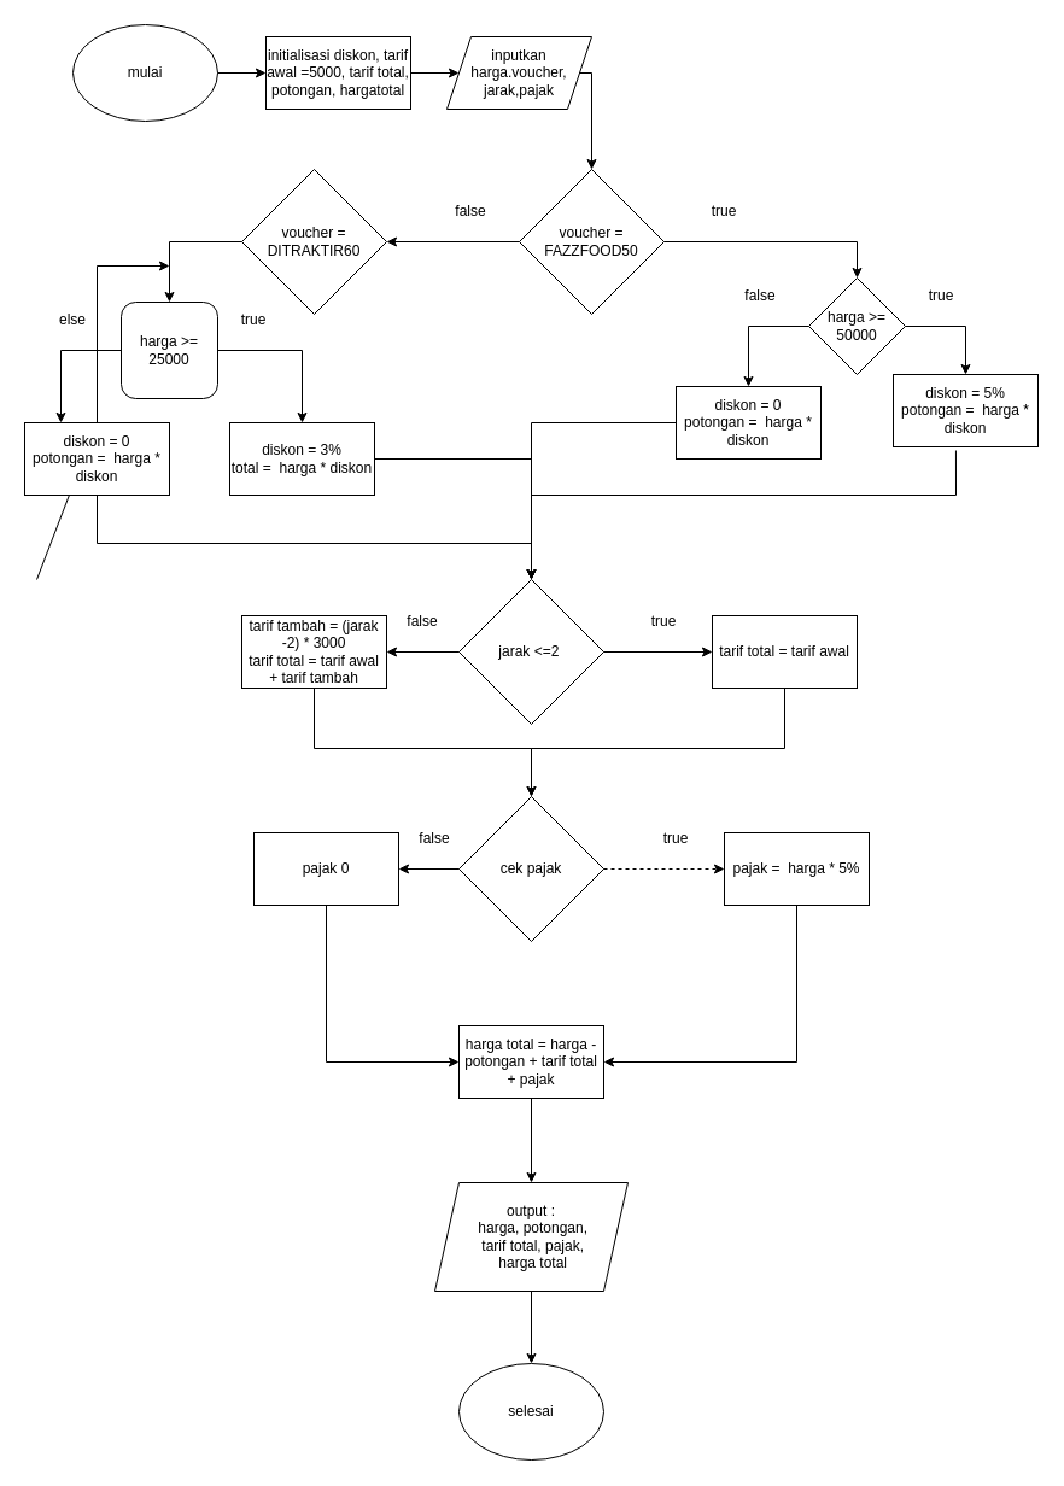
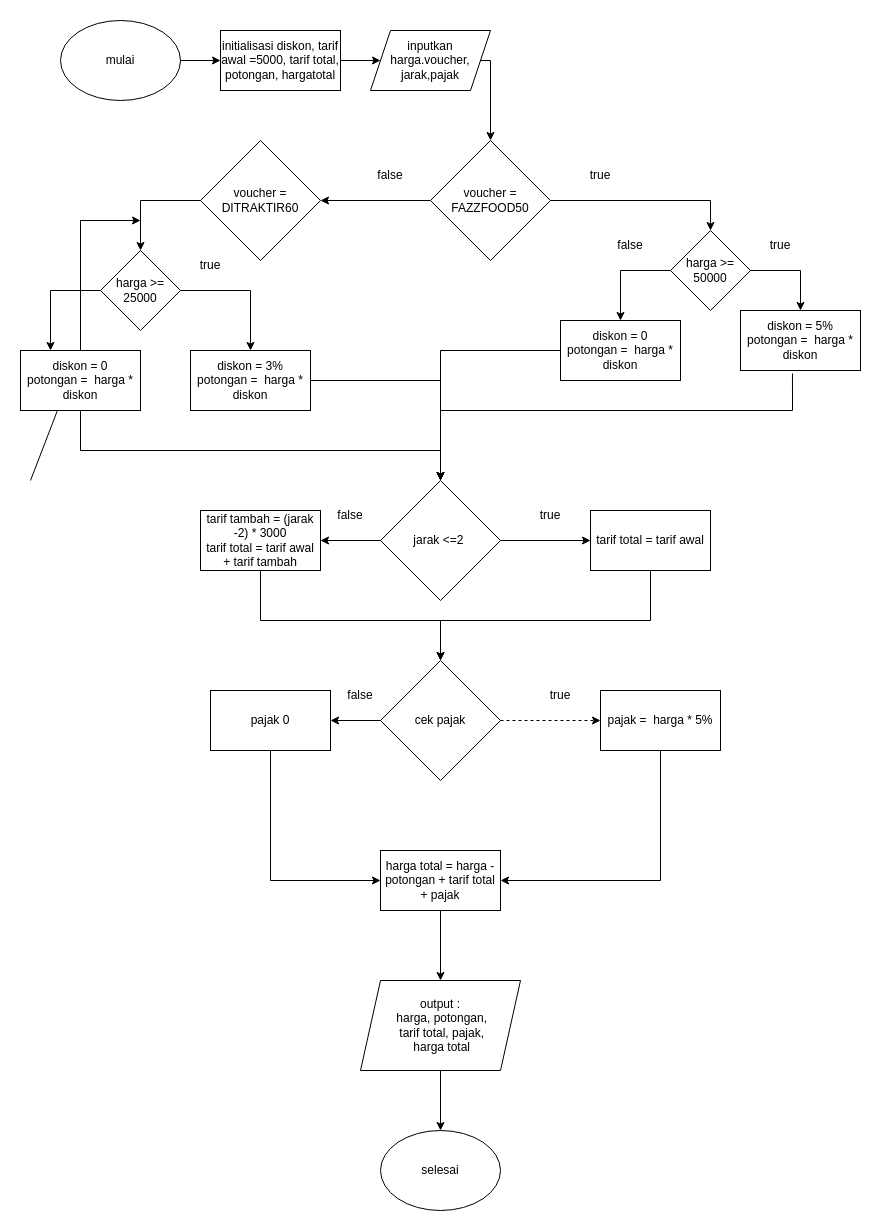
  <mxCell id="0" />
  <mxCell id="1" parent="0" />
  <mxCell id="2" value="" style="endArrow=classic;html=1;rounded=0;exitX=0.07;exitY=0.455;exitDx=0;exitDy=0;exitPerimeter=0;entryX=0;entryY=0.5;entryDx=0;entryDy=0;" parent="1" edge="1"><mxGeometry width="50" height="50" relative="1" as="geometry"><mxPoint x="30" y="480" as="sourcePoint" /><mxPoint x="140" y="220" as="targetPoint" /><Array as="points"><mxPoint x="80" y="350" /><mxPoint x="80" y="220" /></Array></mxGeometry></mxCell>
  <mxCell id="3" value="mulai" style="ellipse;whiteSpace=wrap;html=1;" vertex="1" parent="1"><mxGeometry x="60" y="20" width="120" height="80" as="geometry" /></mxCell>
  <mxCell id="4" value="inputkan harga.voucher, jarak,pajak" style="shape=parallelogram;perimeter=parallelogramPerimeter;whiteSpace=wrap;html=1;fixedSize=1;" vertex="1" parent="1"><mxGeometry x="370" y="30" width="120" height="60" as="geometry" /></mxCell>
  <mxCell id="5" value="voucher = FAZZFOOD50" style="rhombus;whiteSpace=wrap;html=1;" vertex="1" parent="1"><mxGeometry x="430" y="140" width="120" height="120" as="geometry" /></mxCell>
  <mxCell id="6" value="voucher = DITRAKTIR60" style="rhombus;whiteSpace=wrap;html=1;" vertex="1" parent="1"><mxGeometry x="200" y="140" width="120" height="120" as="geometry" /></mxCell>
  <mxCell id="7" value="" style="endArrow=classic;html=1;rounded=0;exitX=1;exitY=0.5;exitDx=0;exitDy=0;entryX=0.5;entryY=0;entryDx=0;entryDy=0;" edge="1" parent="1" source="4" target="5"><mxGeometry width="50" height="50" relative="1" as="geometry"><mxPoint x="300" y="360" as="sourcePoint" /><mxPoint x="490" y="130" as="targetPoint" /><Array as="points"><mxPoint x="490" y="60" /></Array></mxGeometry></mxCell>
  <mxCell id="8" value="" style="endArrow=classic;html=1;rounded=0;exitX=0;exitY=0.5;exitDx=0;exitDy=0;" edge="1" parent="1" source="5" target="6"><mxGeometry width="50" height="50" relative="1" as="geometry"><mxPoint x="250" y="350" as="sourcePoint" /><mxPoint x="300" y="300" as="targetPoint" /></mxGeometry></mxCell>
  <mxCell id="9" value="false" style="text;html=1;strokeColor=none;fillColor=none;align=center;verticalAlign=middle;whiteSpace=wrap;rounded=0;" vertex="1" parent="1"><mxGeometry x="360" y="160" width="60" height="30" as="geometry" /></mxCell>
  <mxCell id="10" value="harga &amp;gt;= 50000" style="rhombus;whiteSpace=wrap;html=1;" vertex="1" parent="1"><mxGeometry x="670" y="230" width="80" height="80" as="geometry" /></mxCell>
  <mxCell id="11" value="" style="endArrow=classic;html=1;rounded=0;exitX=1;exitY=0.5;exitDx=0;exitDy=0;entryX=0.5;entryY=0;entryDx=0;entryDy=0;" edge="1" parent="1" source="5" target="10"><mxGeometry width="50" height="50" relative="1" as="geometry"><mxPoint x="360" y="390" as="sourcePoint" /><mxPoint x="580" y="310" as="targetPoint" /><Array as="points"><mxPoint x="710" y="200" /></Array></mxGeometry></mxCell>
  <mxCell id="12" value="false" style="text;html=1;strokeColor=none;fillColor=none;align=center;verticalAlign=middle;whiteSpace=wrap;rounded=0;" vertex="1" parent="1"><mxGeometry x="600" y="230" width="60" height="30" as="geometry" /></mxCell>
  <mxCell id="13" value="true" style="text;html=1;strokeColor=none;fillColor=none;align=center;verticalAlign=middle;whiteSpace=wrap;rounded=0;" vertex="1" parent="1"><mxGeometry x="570" y="160" width="60" height="30" as="geometry" /></mxCell>
  <mxCell id="14" value="initialisasi diskon, tarif awal =5000, tarif total, potongan, hargatotal" style="rounded=0;whiteSpace=wrap;html=1;" vertex="1" parent="1"><mxGeometry x="220" y="30" width="120" height="60" as="geometry" /></mxCell>
  <mxCell id="15" value="" style="endArrow=classic;html=1;rounded=0;exitX=1;exitY=0.5;exitDx=0;exitDy=0;entryX=0;entryY=0.5;entryDx=0;entryDy=0;" edge="1" parent="1" source="3" target="14"><mxGeometry width="50" height="50" relative="1" as="geometry"><mxPoint x="130" y="390" as="sourcePoint" /><mxPoint x="180" y="340" as="targetPoint" /></mxGeometry></mxCell>
  <mxCell id="16" value="" style="endArrow=classic;html=1;rounded=0;exitX=1;exitY=0.5;exitDx=0;exitDy=0;entryX=0;entryY=0.5;entryDx=0;entryDy=0;" edge="1" parent="1" source="14" target="4"><mxGeometry width="50" height="50" relative="1" as="geometry"><mxPoint x="200" y="360" as="sourcePoint" /><mxPoint x="250" y="310" as="targetPoint" /></mxGeometry></mxCell>
  <mxCell id="17" value="diskon = 5%&lt;br&gt;potongan =&amp;nbsp; harga * diskon" style="rounded=0;whiteSpace=wrap;html=1;" vertex="1" parent="1"><mxGeometry x="740" y="310" width="120" height="60" as="geometry" /></mxCell>
  <mxCell id="18" value="diskon = 0&lt;br&gt;potongan =&amp;nbsp; harga * diskon" style="rounded=0;whiteSpace=wrap;html=1;" vertex="1" parent="1"><mxGeometry x="560" y="320" width="120" height="60" as="geometry" /></mxCell>
  <mxCell id="19" value="" style="endArrow=classic;html=1;rounded=0;exitX=1;exitY=0.5;exitDx=0;exitDy=0;entryX=0.5;entryY=0;entryDx=0;entryDy=0;" edge="1" parent="1" source="10" target="17"><mxGeometry width="50" height="50" relative="1" as="geometry"><mxPoint x="250" y="380" as="sourcePoint" /><mxPoint x="300" y="330" as="targetPoint" /><Array as="points"><mxPoint x="800" y="270" /></Array></mxGeometry></mxCell>
  <mxCell id="20" value="" style="endArrow=classic;html=1;rounded=0;exitX=0;exitY=0.5;exitDx=0;exitDy=0;entryX=0.5;entryY=0;entryDx=0;entryDy=0;" edge="1" parent="1" source="10" target="18"><mxGeometry width="50" height="50" relative="1" as="geometry"><mxPoint x="400" y="400" as="sourcePoint" /><mxPoint x="450" y="350" as="targetPoint" /><Array as="points"><mxPoint x="620" y="270" /></Array></mxGeometry></mxCell>
  <mxCell id="21" value="true" style="text;html=1;strokeColor=none;fillColor=none;align=center;verticalAlign=middle;whiteSpace=wrap;rounded=0;" vertex="1" parent="1"><mxGeometry x="750" y="230" width="60" height="30" as="geometry" /></mxCell>
- <mxCell id="22" value="harga &amp;gt;= 25000" style="whiteSpace=wrap;html=1;rounded=1;" vertex="1" parent="1"><mxGeometry x="100" y="250" width="80" height="80" as="geometry" /></mxCell>
- <mxCell id="23" value="else" style="text;html=1;strokeColor=none;fillColor=none;align=center;verticalAlign=middle;whiteSpace=wrap;rounded=0;" vertex="1" parent="1"><mxGeometry x="30" y="250" width="60" height="30" as="geometry" /></mxCell>
+ <mxCell id="22" value="harga &amp;gt;= 25000" style="rhombus;whiteSpace=wrap;html=1;" vertex="1" parent="1"><mxGeometry x="100" y="250" width="80" height="80" as="geometry" /></mxCell>
  <mxCell id="24" value="" style="endArrow=classic;html=1;rounded=0;exitX=1;exitY=0.5;exitDx=0;exitDy=0;" edge="1" source="22" parent="1" target="28"><mxGeometry width="50" height="50" relative="1" as="geometry"><mxPoint x="-320" y="400" as="sourcePoint" /><mxPoint x="230" y="330" as="targetPoint" /><Array as="points"><mxPoint x="250" y="290" /></Array></mxGeometry></mxCell>
  <mxCell id="25" value="" style="endArrow=classic;html=1;rounded=0;exitX=0;exitY=0.5;exitDx=0;exitDy=0;entryX=0.25;entryY=0;entryDx=0;entryDy=0;" edge="1" source="22" parent="1" target="27"><mxGeometry width="50" height="50" relative="1" as="geometry"><mxPoint x="-170" y="420" as="sourcePoint" /><mxPoint x="50" y="340" as="targetPoint" /><Array as="points"><mxPoint x="50" y="290" /></Array></mxGeometry></mxCell>
  <mxCell id="26" value="true" style="text;html=1;strokeColor=none;fillColor=none;align=center;verticalAlign=middle;whiteSpace=wrap;rounded=0;" vertex="1" parent="1"><mxGeometry x="180" y="250" width="60" height="30" as="geometry" /></mxCell>
  <mxCell id="27" value="diskon = 0&lt;br&gt;potongan =&amp;nbsp; harga * diskon" style="rounded=0;whiteSpace=wrap;html=1;" vertex="1" parent="1"><mxGeometry x="20" y="350" width="120" height="60" as="geometry" /></mxCell>
- <mxCell id="28" value="diskon = 3%&lt;br&gt;total =&amp;nbsp; harga * diskon" style="rounded=0;whiteSpace=wrap;html=1;" vertex="1" parent="1"><mxGeometry x="190" y="350" width="120" height="60" as="geometry" /></mxCell>
+ <mxCell id="28" value="diskon = 3%&lt;br&gt;potongan =&amp;nbsp; harga * diskon" style="rounded=0;whiteSpace=wrap;html=1;" vertex="1" parent="1"><mxGeometry x="190" y="350" width="120" height="60" as="geometry" /></mxCell>
  <mxCell id="29" value="" style="endArrow=classic;html=1;rounded=0;exitX=0;exitY=0.5;exitDx=0;exitDy=0;entryX=0.5;entryY=0;entryDx=0;entryDy=0;" edge="1" parent="1" source="6" target="22"><mxGeometry width="50" height="50" relative="1" as="geometry"><mxPoint x="150" y="590" as="sourcePoint" /><mxPoint x="200" y="540" as="targetPoint" /><Array as="points"><mxPoint x="140" y="200" /></Array></mxGeometry></mxCell>
  <mxCell id="30" value="jarak &amp;lt;=2&amp;nbsp;" style="rhombus;whiteSpace=wrap;html=1;" vertex="1" parent="1"><mxGeometry x="380" y="480" width="120" height="120" as="geometry" /></mxCell>
  <mxCell id="31" value="" style="endArrow=classic;html=1;rounded=0;exitX=0.5;exitY=1;exitDx=0;exitDy=0;entryX=0.5;entryY=0;entryDx=0;entryDy=0;" edge="1" parent="1" source="27" target="30"><mxGeometry width="50" height="50" relative="1" as="geometry"><mxPoint x="250" y="510" as="sourcePoint" /><mxPoint x="300" y="460" as="targetPoint" /><Array as="points"><mxPoint x="80" y="450" /><mxPoint x="440" y="450" /></Array></mxGeometry></mxCell>
  <mxCell id="32" value="" style="endArrow=classic;html=1;rounded=0;exitX=1;exitY=0.5;exitDx=0;exitDy=0;" edge="1" parent="1" source="28"><mxGeometry width="50" height="50" relative="1" as="geometry"><mxPoint x="210" y="570" as="sourcePoint" /><mxPoint x="440" y="480" as="targetPoint" /><Array as="points"><mxPoint x="440" y="380" /></Array></mxGeometry></mxCell>
  <mxCell id="33" value="" style="endArrow=classic;html=1;rounded=0;exitX=0;exitY=0.5;exitDx=0;exitDy=0;" edge="1" parent="1" source="18"><mxGeometry width="50" height="50" relative="1" as="geometry"><mxPoint x="520" y="500" as="sourcePoint" /><mxPoint x="440" y="480" as="targetPoint" /><Array as="points"><mxPoint x="440" y="350" /></Array></mxGeometry></mxCell>
  <mxCell id="34" value="" style="endArrow=classic;html=1;rounded=0;exitX=0.433;exitY=1.05;exitDx=0;exitDy=0;exitPerimeter=0;" edge="1" parent="1" source="17"><mxGeometry width="50" height="50" relative="1" as="geometry"><mxPoint x="650" y="520" as="sourcePoint" /><mxPoint x="440" y="480" as="targetPoint" /><Array as="points"><mxPoint x="792" y="410" /><mxPoint x="440" y="410" /></Array></mxGeometry></mxCell>
  <mxCell id="35" value="tarif total = tarif awal" style="rounded=0;whiteSpace=wrap;html=1;" vertex="1" parent="1"><mxGeometry x="590" y="510" width="120" height="60" as="geometry" /></mxCell>
  <mxCell id="36" value="tarif tambah = (jarak -2) * 3000&lt;br&gt;tarif total = tarif awal + tarif tambah" style="rounded=0;whiteSpace=wrap;html=1;" vertex="1" parent="1"><mxGeometry x="200" y="510" width="120" height="60" as="geometry" /></mxCell>
  <mxCell id="37" value="" style="endArrow=classic;html=1;rounded=0;exitX=1;exitY=0.5;exitDx=0;exitDy=0;entryX=0;entryY=0.5;entryDx=0;entryDy=0;" edge="1" parent="1" source="30" target="35"><mxGeometry width="50" height="50" relative="1" as="geometry"><mxPoint x="370" y="700" as="sourcePoint" /><mxPoint x="420" y="650" as="targetPoint" /></mxGeometry></mxCell>
  <mxCell id="38" value="" style="endArrow=classic;html=1;rounded=0;exitX=0;exitY=0.5;exitDx=0;exitDy=0;entryX=1;entryY=0.5;entryDx=0;entryDy=0;" edge="1" parent="1" source="30" target="36"><mxGeometry width="50" height="50" relative="1" as="geometry"><mxPoint x="360" y="690" as="sourcePoint" /><mxPoint x="410" y="640" as="targetPoint" /></mxGeometry></mxCell>
  <mxCell id="39" value="false" style="text;html=1;strokeColor=none;fillColor=none;align=center;verticalAlign=middle;whiteSpace=wrap;rounded=0;" vertex="1" parent="1"><mxGeometry x="320" y="500" width="60" height="30" as="geometry" /></mxCell>
  <mxCell id="40" value="true" style="text;html=1;strokeColor=none;fillColor=none;align=center;verticalAlign=middle;whiteSpace=wrap;rounded=0;" vertex="1" parent="1"><mxGeometry x="520" y="500" width="60" height="30" as="geometry" /></mxCell>
  <mxCell id="41" value="cek pajak" style="rhombus;whiteSpace=wrap;html=1;" vertex="1" parent="1"><mxGeometry x="380" y="660" width="120" height="120" as="geometry" /></mxCell>
  <mxCell id="42" value="pajak =&amp;nbsp; harga * 5%" style="rounded=0;whiteSpace=wrap;html=1;" vertex="1" parent="1"><mxGeometry x="600" y="690" width="120" height="60" as="geometry" /></mxCell>
  <mxCell id="43" value="pajak 0" style="rounded=0;whiteSpace=wrap;html=1;" vertex="1" parent="1"><mxGeometry x="210" y="690" width="120" height="60" as="geometry" /></mxCell>
  <mxCell id="44" value="" style="endArrow=classic;html=1;rounded=0;exitX=1;exitY=0.5;exitDx=0;exitDy=0;entryX=0;entryY=0.5;entryDx=0;entryDy=0;dashed=1;" edge="1" source="41" target="42" parent="1"><mxGeometry width="50" height="50" relative="1" as="geometry"><mxPoint x="380" y="880" as="sourcePoint" /><mxPoint x="430" y="830" as="targetPoint" /></mxGeometry></mxCell>
  <mxCell id="45" value="" style="endArrow=classic;html=1;rounded=0;exitX=0;exitY=0.5;exitDx=0;exitDy=0;entryX=1;entryY=0.5;entryDx=0;entryDy=0;" edge="1" source="41" target="43" parent="1"><mxGeometry width="50" height="50" relative="1" as="geometry"><mxPoint x="370" y="870" as="sourcePoint" /><mxPoint x="420" y="820" as="targetPoint" /></mxGeometry></mxCell>
  <mxCell id="46" value="false" style="text;html=1;strokeColor=none;fillColor=none;align=center;verticalAlign=middle;whiteSpace=wrap;rounded=0;" vertex="1" parent="1"><mxGeometry x="330" y="680" width="60" height="30" as="geometry" /></mxCell>
  <mxCell id="47" value="true" style="text;html=1;strokeColor=none;fillColor=none;align=center;verticalAlign=middle;whiteSpace=wrap;rounded=0;" vertex="1" parent="1"><mxGeometry x="530" y="680" width="60" height="30" as="geometry" /></mxCell>
  <mxCell id="48" value="" style="endArrow=classic;html=1;rounded=0;exitX=0.5;exitY=1;exitDx=0;exitDy=0;entryX=0.5;entryY=0;entryDx=0;entryDy=0;" edge="1" parent="1" source="36" target="41"><mxGeometry width="50" height="50" relative="1" as="geometry"><mxPoint x="330" y="670" as="sourcePoint" /><mxPoint x="380" y="620" as="targetPoint" /><Array as="points"><mxPoint x="260" y="620" /><mxPoint x="440" y="620" /></Array></mxGeometry></mxCell>
  <mxCell id="49" value="" style="endArrow=classic;html=1;rounded=0;exitX=0.5;exitY=1;exitDx=0;exitDy=0;entryX=0.5;entryY=0;entryDx=0;entryDy=0;" edge="1" parent="1" source="35" target="41"><mxGeometry width="50" height="50" relative="1" as="geometry"><mxPoint x="580" y="650" as="sourcePoint" /><mxPoint x="630" y="600" as="targetPoint" /><Array as="points"><mxPoint x="650" y="620" /><mxPoint x="440" y="620" /></Array></mxGeometry></mxCell>
  <mxCell id="50" value="harga total = harga - potongan + tarif total + pajak" style="rounded=0;whiteSpace=wrap;html=1;" vertex="1" parent="1"><mxGeometry x="380" y="850" width="120" height="60" as="geometry" /></mxCell>
  <mxCell id="51" value="" style="endArrow=classic;html=1;rounded=0;exitX=0.5;exitY=1;exitDx=0;exitDy=0;entryX=0;entryY=0.5;entryDx=0;entryDy=0;" edge="1" parent="1" source="43" target="50"><mxGeometry width="50" height="50" relative="1" as="geometry"><mxPoint x="230" y="990" as="sourcePoint" /><mxPoint x="280" y="940" as="targetPoint" /><Array as="points"><mxPoint x="270" y="880" /></Array></mxGeometry></mxCell>
  <mxCell id="52" value="" style="endArrow=classic;html=1;rounded=0;exitX=0.5;exitY=1;exitDx=0;exitDy=0;entryX=1;entryY=0.5;entryDx=0;entryDy=0;" edge="1" parent="1" source="42" target="50"><mxGeometry width="50" height="50" relative="1" as="geometry"><mxPoint x="330" y="1050" as="sourcePoint" /><mxPoint x="380" y="1000" as="targetPoint" /><Array as="points"><mxPoint x="660" y="880" /></Array></mxGeometry></mxCell>
  <mxCell id="53" value="output :&lt;br&gt;&amp;nbsp;harga, potongan,&lt;br&gt;&amp;nbsp;tarif total, pajak,&lt;br&gt;&amp;nbsp;harga total" style="shape=parallelogram;perimeter=parallelogramPerimeter;whiteSpace=wrap;html=1;fixedSize=1;" vertex="1" parent="1"><mxGeometry x="360" y="980" width="160" height="90" as="geometry" /></mxCell>
  <mxCell id="54" value="" style="endArrow=classic;html=1;rounded=0;exitX=0.5;exitY=1;exitDx=0;exitDy=0;entryX=0.5;entryY=0;entryDx=0;entryDy=0;" edge="1" parent="1" source="50" target="53"><mxGeometry width="50" height="50" relative="1" as="geometry"><mxPoint x="170" y="1070" as="sourcePoint" /><mxPoint x="220" y="1020" as="targetPoint" /></mxGeometry></mxCell>
  <mxCell id="55" value="selesai" style="ellipse;whiteSpace=wrap;html=1;" vertex="1" parent="1"><mxGeometry x="380" y="1130" width="120" height="80" as="geometry" /></mxCell>
  <mxCell id="56" value="" style="endArrow=classic;html=1;rounded=0;exitX=0.5;exitY=1;exitDx=0;exitDy=0;" edge="1" parent="1" source="53" target="55"><mxGeometry width="50" height="50" relative="1" as="geometry"><mxPoint x="240" y="1230" as="sourcePoint" /><mxPoint x="290" y="1180" as="targetPoint" /></mxGeometry></mxCell>
